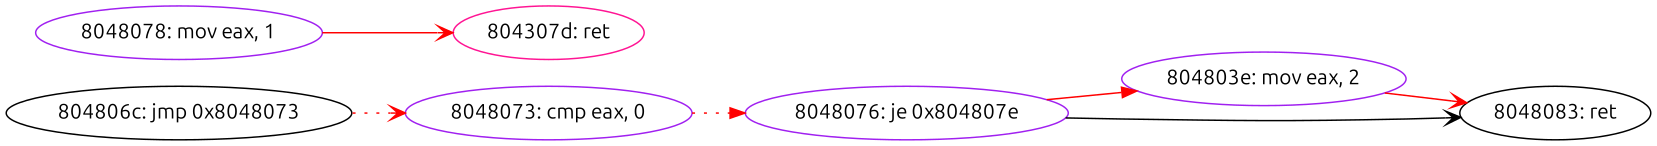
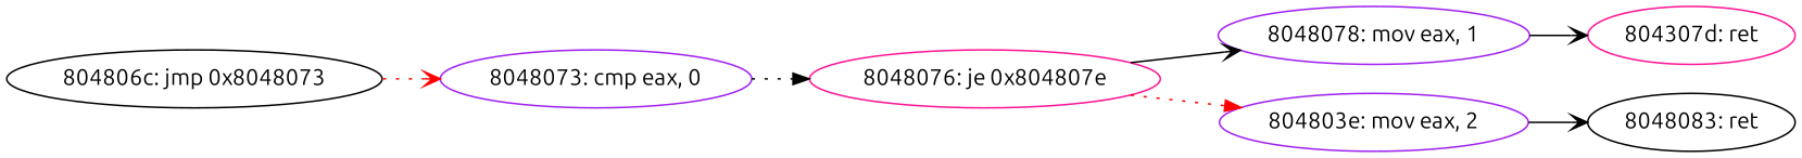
  digraph {
    fontname=Ubuntu
    rankdir=LR
    node [color=purple fontname=Ubuntu]
    edge [arrowhead=vee fontname=Ubuntu style=dotted]
    n1 [color=black label="804806c: jmp 0x8048073"]
    n2 [label="8048073: cmp eax, 0"]
-   n3 [label="8048076: je 0x804807e"]
+   n3 [color=deeppink label="8048076: je 0x804807e"]
    n4 [label="8048078: mov eax, 1"]
    n5 [label="804803e: mov eax, 2"]
    n6 [color=deeppink label="804307d: ret"]
    n7 [color=black label="8048083: ret"]
    n1 -> n2 [color=red]
-   n2 -> n3 [arrowhead=normal color=red]
-   n3 -> n7 [style=solid]
-   n3 -> n5 [arrowhead=normal color=red style=solid]
-   n4 -> n6 [style=solid color=red]
-   n5 -> n7 [style=solid color=red]
+   n2 -> n3 [arrowhead=normal]
+   n3 -> n4 [style=solid]
+   n3 -> n5 [arrowhead=normal color=red]
+   n4 -> n6 [style=solid]
+   n5 -> n7 [style=solid]
  }
